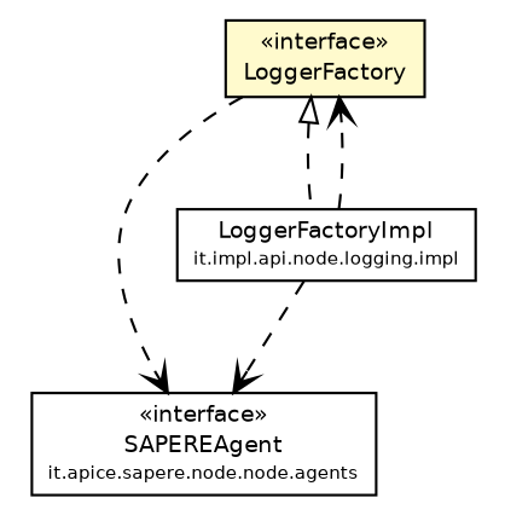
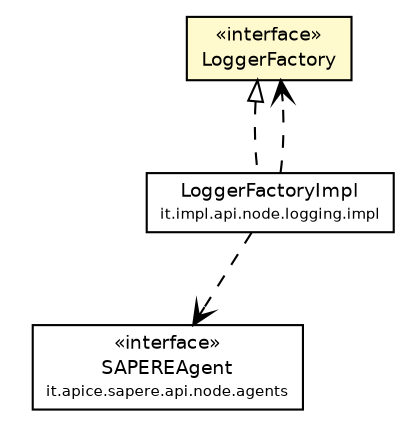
  digraph {
    node [fontcolor=black fontname=Helvetica fontsize=9.0 shape=plaintext]
    edge [arrowhead=open color=black fontcolor=black fontname=Helvetica fontsize=10.0 headport=p labelfontname=Helvetica labelfontsize=10 style=dashed tailport=p]
-   n1 [label=<<table border="0" cellborder="1" cellspacing="0" cellpadding="2" port="p" href="../agents/SAPEREAgent.html"> 		<tr><td><table border="0" cellspacing="0" cellpadding="1"> 			<tr><td> &laquo;interface&raquo; </td></tr> 			<tr><td> SAPEREAgent </td></tr> 			<tr><td><font point-size="7.0"> it.apice.sapere.node.node.agents </font></td></tr> 		</table></td></tr> 		</table>>]
+   n1 [label=<<table border="0" cellborder="1" cellspacing="0" cellpadding="2" port="p" href="../agents/SAPEREAgent.html"> 		<tr><td><table border="0" cellspacing="0" cellpadding="1"> 			<tr><td> &laquo;interface&raquo; </td></tr> 			<tr><td> SAPEREAgent </td></tr> 			<tr><td><font point-size="7.0"> it.apice.sapere.api.node.agents </font></td></tr> 		</table></td></tr> 		</table>>]
    n2 [label=<<table border="0" cellborder="1" cellspacing="0" cellpadding="2" port="p" bgcolor="lemonChiffon" href="./LoggerFactory.html"> 		<tr><td><table border="0" cellspacing="0" cellpadding="1"> 			<tr><td> &laquo;interface&raquo; </td></tr> 			<tr><td> LoggerFactory </td></tr> 		</table></td></tr> 		</table>>]
    n3 [label=<<table border="0" cellborder="1" cellspacing="0" cellpadding="2" port="p" href="../../../../api/node/logging/impl/LoggerFactoryImpl.html"> 		<tr><td><table border="0" cellspacing="0" cellpadding="1"> 			<tr><td> LoggerFactoryImpl </td></tr> 			<tr><td><font point-size="7.0"> it.impl.api.node.logging.impl </font></td></tr> 		</table></td></tr> 		</table>>]
-   n2 -> n1
    n2 -> n3 [arrowtail=empty dir=back fontsize=10 arrowhead="" color="" fontcolor=""]
    n3 -> n1
    n3 -> n2
  }
